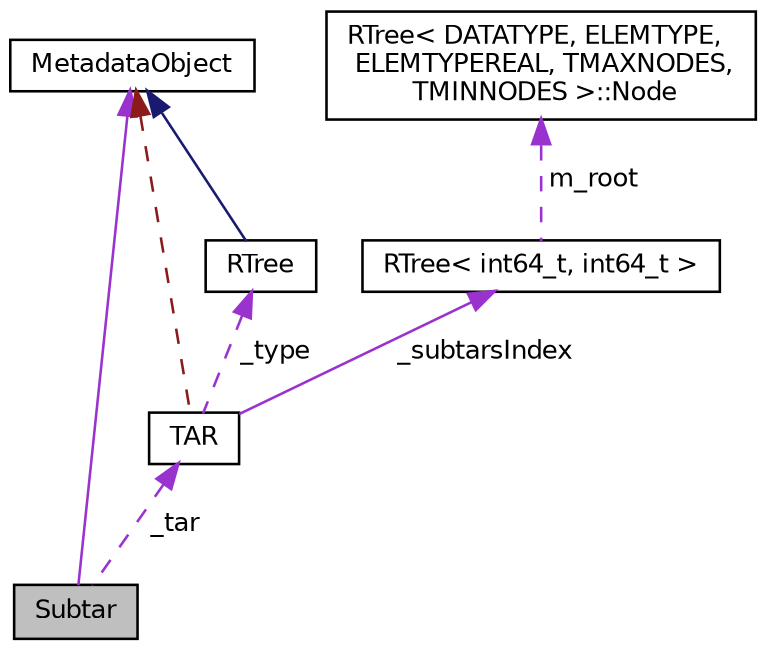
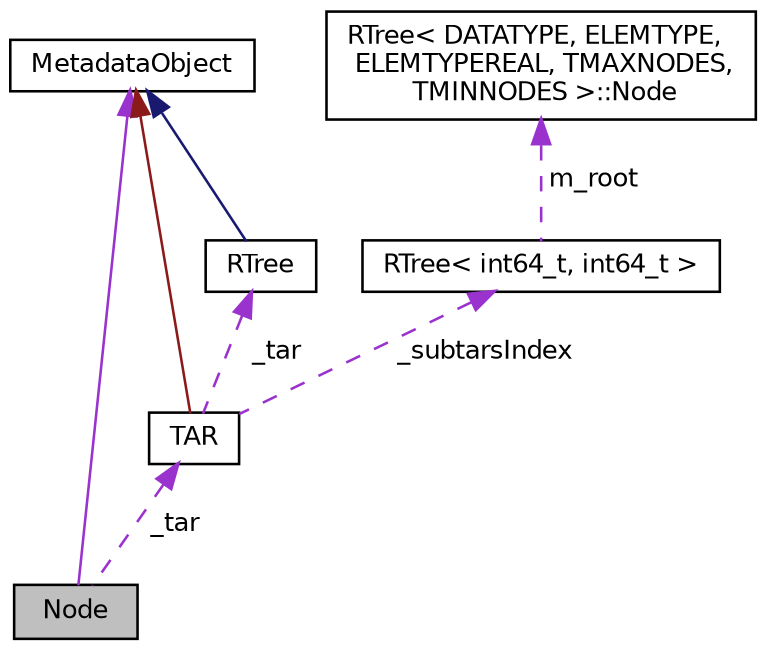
  digraph {
    node [color=black fillcolor=white fontname=Helvetica fontsize=10 shape=record style=filled]
    edge [color=darkorchid3 dir=back fontname=Helvetica fontsize=10 labelfontname=Helvetica labelfontsize=10 style=dashed]
-   n1 [fillcolor=grey75 fontcolor=black height=0.2 label=Subtar width=0.4]
+   n1 [fillcolor=grey75 fontcolor=black height=0.2 label="Node" width=0.4]
    n2 [height=0.2 label=MetadataObject width=0.4]
    n3 [height=0.2 label=TAR width=0.4]
    n4 [height=0.2 label=RTree width=0.4]
    n5 [height=0.2 label="RTree\< int64_t, int64_t \>" width=0.4]
    n6 [height=0.2 label="RTree\< DATATYPE, ELEMTYPE,\l ELEMTYPEREAL, TMAXNODES,\l TMINNODES \>::Node" width=0.4]
    n2 -> n1 [style=solid]
-   n2 -> n3 [color=firebrick4]
+   n2 -> n3 [color=firebrick4 style=solid]
    n2 -> n4 [color=midnightblue style=solid]
    n3 -> n1 [label=" _tar"]
-   n4 -> n3 [label=" _type"]
-   n5 -> n3 [label=" _subtarsIndex" style=solid]
+   n4 -> n3 [label=" _tar"]
+   n5 -> n3 [label=" _subtarsIndex"]
    n6 -> n5 [label=" m_root"]
  }
